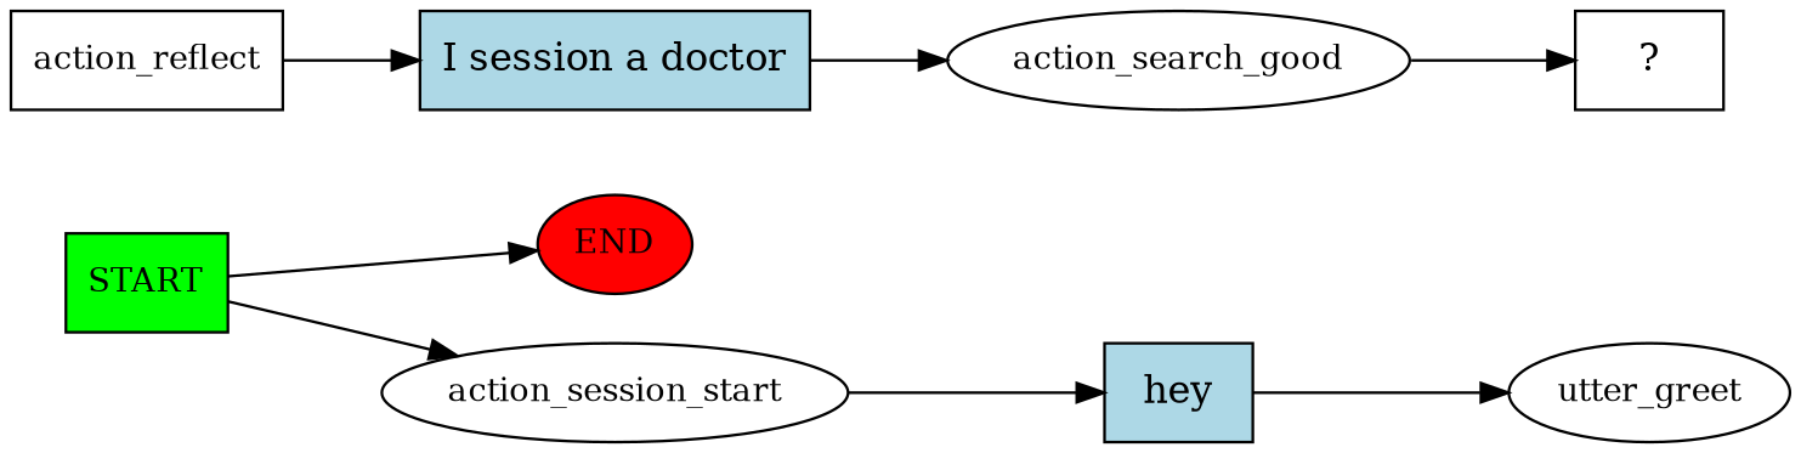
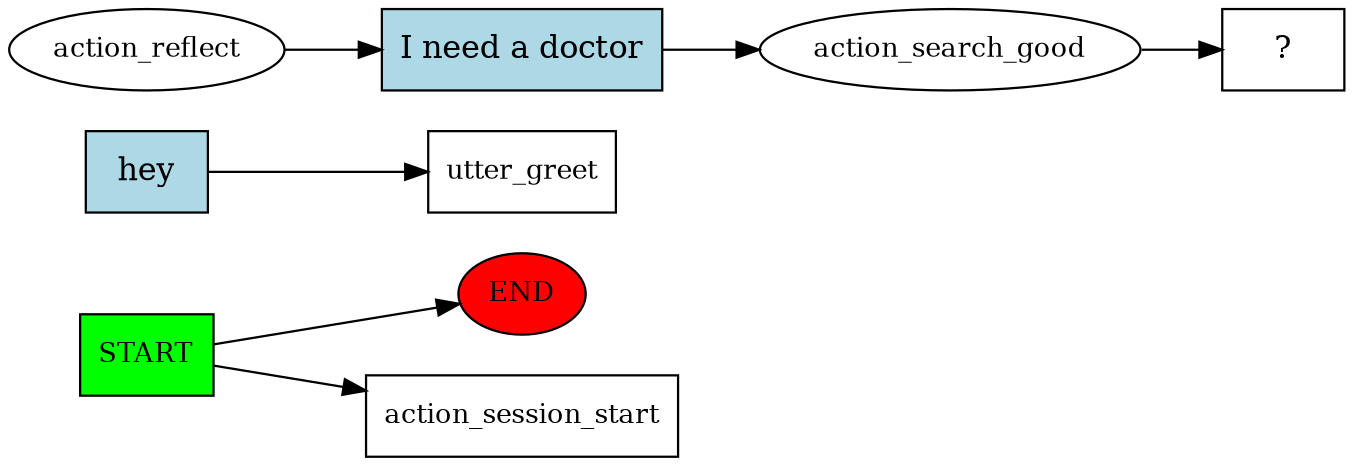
  digraph {
    rankdir=LR
    node [fontsize=12]
    n1 [fillcolor=green label=START shape=box style=filled]
    n2 [fillcolor=red label=END style=filled]
-   n3 [label=action_session_start]
+   n3 [label=action_session_start shape=box]
    n4 [fillcolor=lightblue label=hey shape=rect style=filled fontsize=""]
-   n5 [label=utter_greet]
-   n6 [label=action_reflect shape=box]
-   n7 [fillcolor=lightblue label="I session a doctor" shape=rect style=filled fontsize=""]
+   n5 [label=utter_greet shape=box]
+   n6 [label=action_reflect]
+   n7 [fillcolor=lightblue label="I need a doctor" shape=rect style=filled fontsize=""]
    n8 [label=action_search_good]
    n9 [label="  ?  " shape=rect fontsize=""]
    n1 -> n2
    n1 -> n3
-   n3 -> n4
    n4 -> n5
    n6 -> n7
    n7 -> n8
    n8 -> n9
  }
